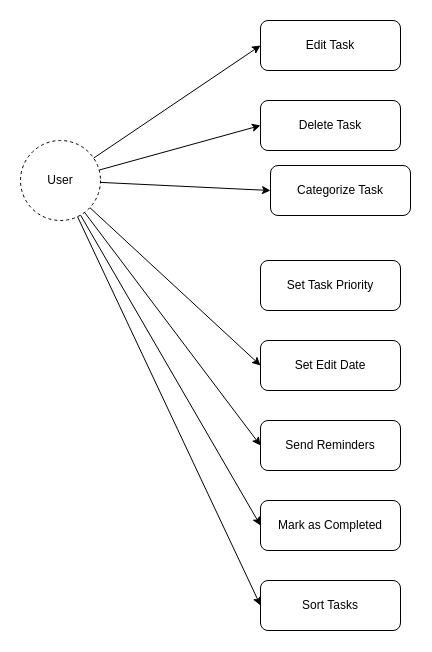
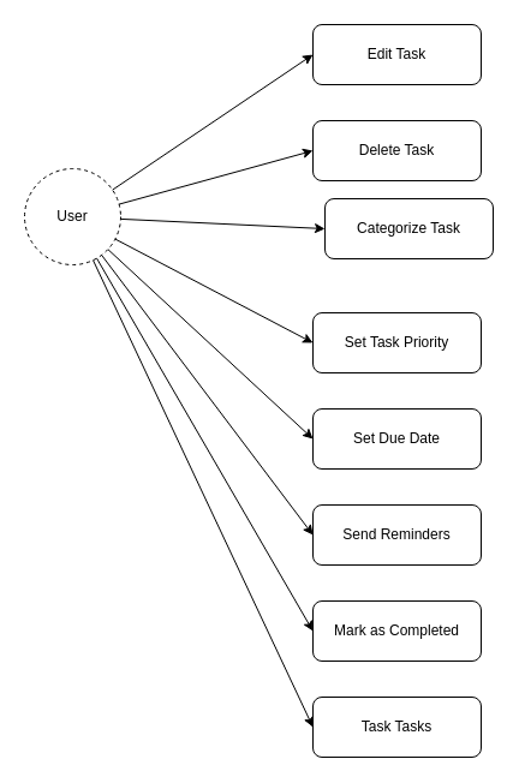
  <mxCell id="0" />
  <mxCell id="1" parent="0" />
  <mxCell id="2" value="User" style="ellipse;whiteSpace=wrap;html=1;dashed=1;" parent="1" vertex="1"><mxGeometry x="20" y="140" width="80" height="80" as="geometry" /></mxCell>
  <mxCell id="3" value="Edit Task" style="rounded=1;whiteSpace=wrap;html=1;" parent="1" vertex="1"><mxGeometry x="260" y="20" width="140" height="50" as="geometry" /></mxCell>
  <mxCell id="4" value="Delete Task" style="rounded=1;whiteSpace=wrap;html=1;" parent="1" vertex="1"><mxGeometry x="260" y="100" width="140" height="50" as="geometry" /></mxCell>
  <mxCell id="5" value="Categorize Task" style="rounded=1;whiteSpace=wrap;html=1;" parent="1" vertex="1"><mxGeometry x="270" y="165" width="140" height="50" as="geometry" /></mxCell>
  <mxCell id="6" value="Set Task Priority" style="rounded=1;whiteSpace=wrap;html=1;" parent="1" vertex="1"><mxGeometry x="260" y="260" width="140" height="50" as="geometry" /></mxCell>
- <mxCell id="7" value="Set Edit Date" style="rounded=1;whiteSpace=wrap;html=1;" parent="1" vertex="1"><mxGeometry x="260" y="340" width="140" height="50" as="geometry" /></mxCell>
+ <mxCell id="7" value="Set Due Date" style="rounded=1;whiteSpace=wrap;html=1;" parent="1" vertex="1"><mxGeometry x="260" y="340" width="140" height="50" as="geometry" /></mxCell>
  <mxCell id="8" value="Send Reminders" style="rounded=1;whiteSpace=wrap;html=1;" parent="1" vertex="1"><mxGeometry x="260" y="420" width="140" height="50" as="geometry" /></mxCell>
  <mxCell id="9" value="Mark as Completed" style="rounded=1;whiteSpace=wrap;html=1;" parent="1" vertex="1"><mxGeometry x="260" y="500" width="140" height="50" as="geometry" /></mxCell>
- <mxCell id="10" value="Sort Tasks" style="rounded=1;whiteSpace=wrap;html=1;" parent="1" vertex="1"><mxGeometry x="260" y="580" width="140" height="50" as="geometry" /></mxCell>
+ <mxCell id="10" value="Task Tasks" style="rounded=1;whiteSpace=wrap;html=1;" parent="1" vertex="1"><mxGeometry x="260" y="580" width="140" height="50" as="geometry" /></mxCell>
  <mxCell id="11" style="entryX=0;entryY=0.5;entryDx=0;entryDy=0;" parent="1" source="2" target="3" edge="1"><mxGeometry relative="1" as="geometry" /></mxCell>
  <mxCell id="12" style="entryX=0;entryY=0.5;entryDx=0;entryDy=0;" parent="1" source="2" target="4" edge="1"><mxGeometry relative="1" as="geometry" /></mxCell>
  <mxCell id="13" style="entryX=0;entryY=0.5;entryDx=0;entryDy=0;" parent="1" source="2" target="5" edge="1"><mxGeometry relative="1" as="geometry" /></mxCell>
+ <mxCell id="14" style="entryX=0;entryY=0.5;entryDx=0;entryDy=0;" parent="1" source="2" target="6" edge="1"><mxGeometry relative="1" as="geometry" /></mxCell>
  <mxCell id="15" style="entryX=0;entryY=0.5;entryDx=0;entryDy=0;" parent="1" source="2" target="7" edge="1"><mxGeometry relative="1" as="geometry" /></mxCell>
  <mxCell id="16" style="entryX=0;entryY=0.5;entryDx=0;entryDy=0;" parent="1" source="2" target="8" edge="1"><mxGeometry relative="1" as="geometry" /></mxCell>
  <mxCell id="17" style="entryX=0;entryY=0.5;entryDx=0;entryDy=0;" parent="1" source="2" target="9" edge="1"><mxGeometry relative="1" as="geometry" /></mxCell>
  <mxCell id="18" style="entryX=0;entryY=0.5;entryDx=0;entryDy=0;" parent="1" source="2" target="10" edge="1"><mxGeometry relative="1" as="geometry" /></mxCell>
